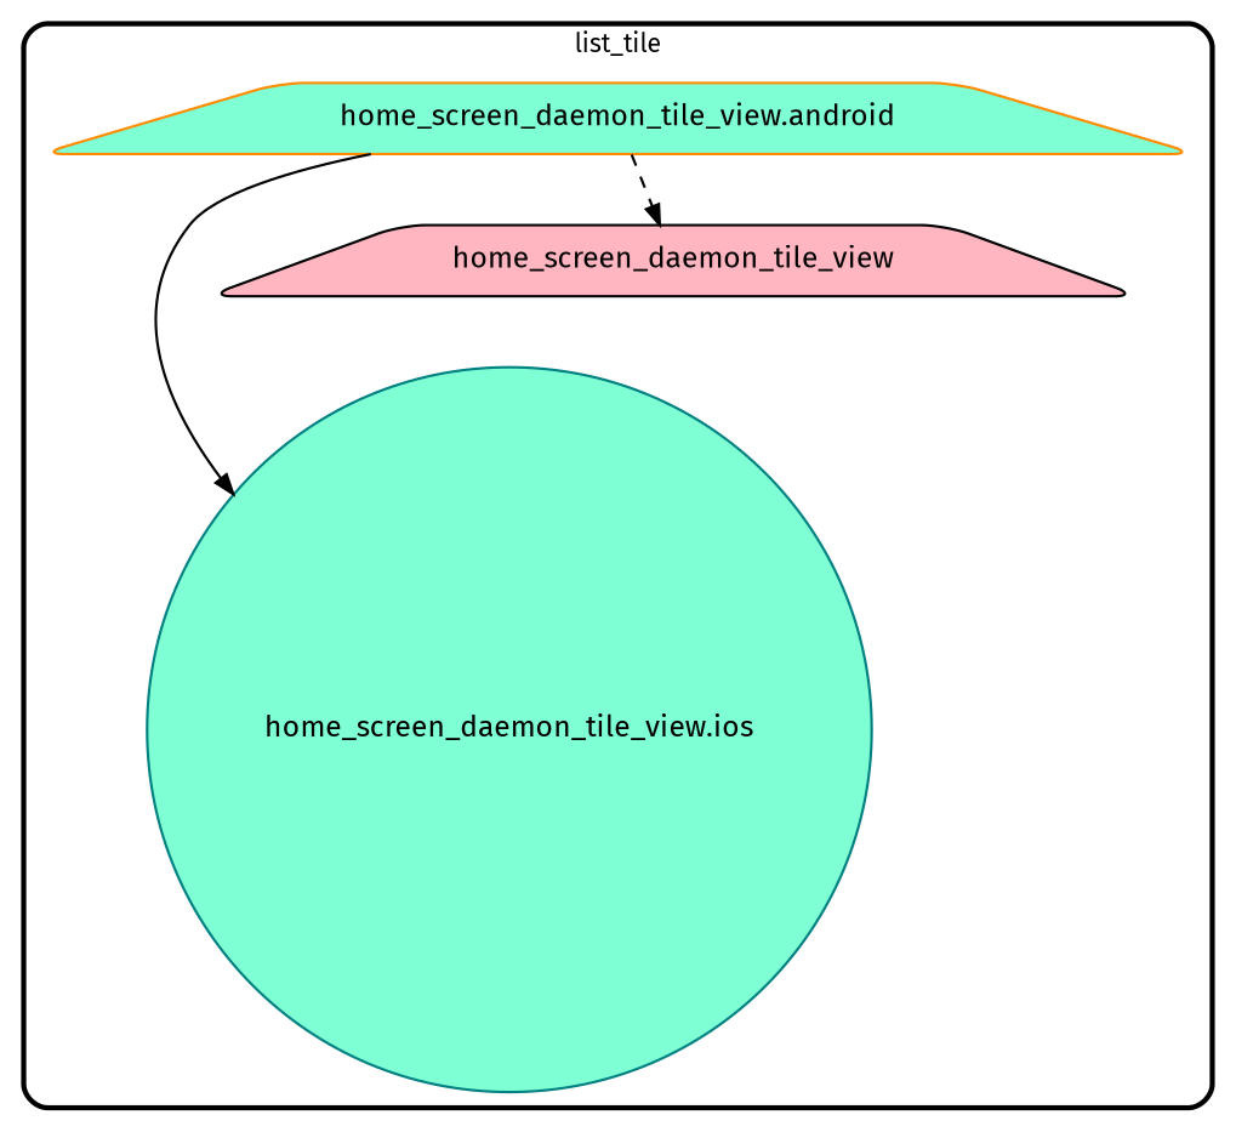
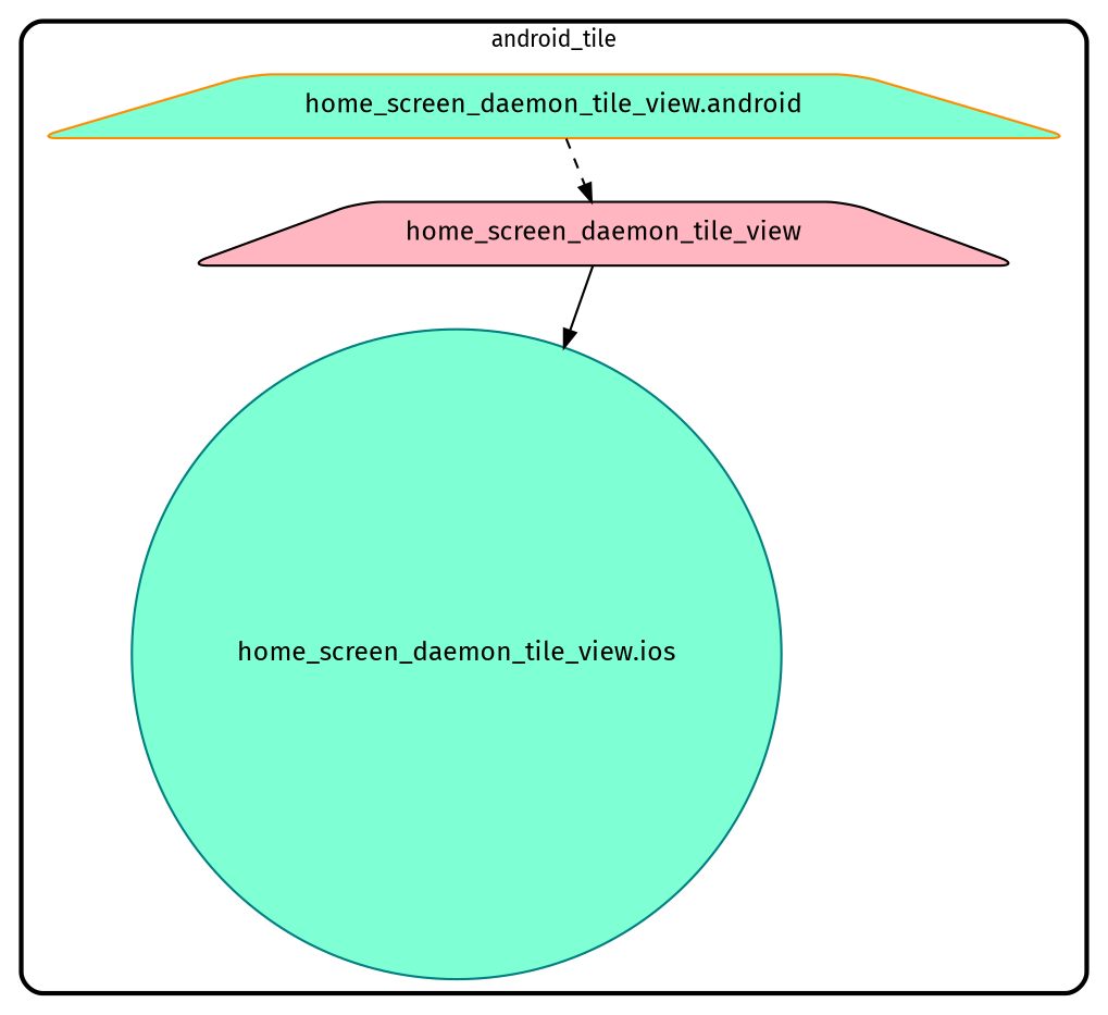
  digraph {
    fontname="Fira Sans"
    fontsize=13
    penwidth=2.6
    style=rounded
    node [fillcolor=aquamarine fontname="Fira Sans" fontsize=15 penwidth=1.3 shape=trapezium style="filled,rounded"]
    edge [fontname="Fira Sans" penwidth=1.3]
    n1 [color=teal label="home_screen_daemon_tile_view.ios" shape=circle]
    n2 [color=darkorange label="home_screen_daemon_tile_view.android"]
    n3 [color=black fillcolor=lightpink label=home_screen_daemon_tile_view]
    subgraph cluster_1 {
-     label=list_tile
+     label=android_tile
      n1
      n2
      n3
    }
    n2 -> n3 [style=dashed]
-   n2 -> n1 [style=bold]
+   n3 -> n1 [style=bold]
  }
